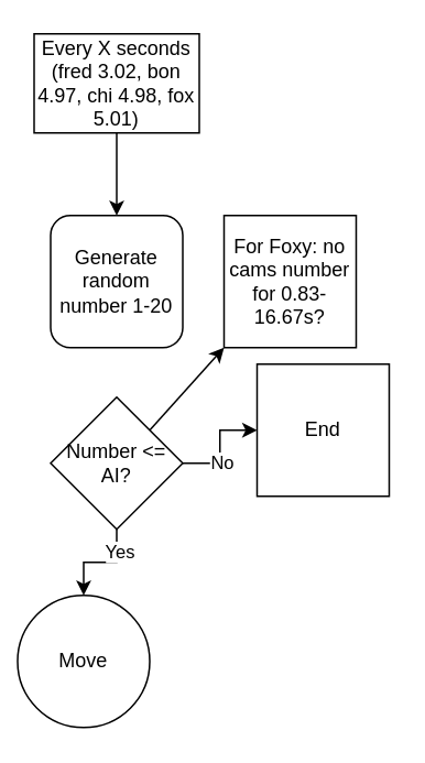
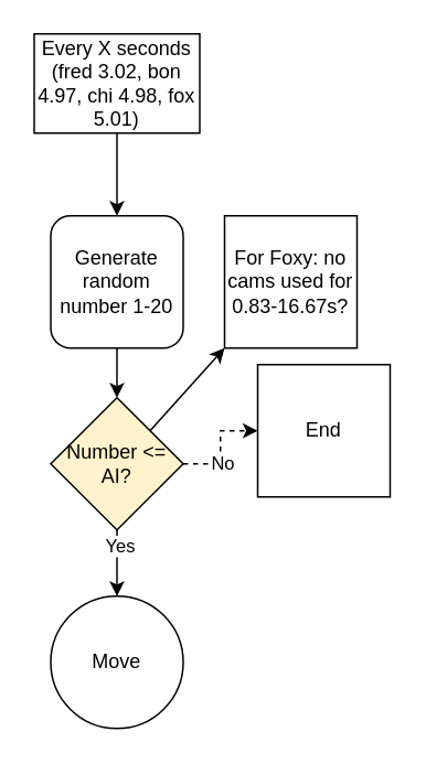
  <mxCell id="0" />
  <mxCell id="1" parent="0" />
  <mxCell id="2" value="&lt;div&gt;Every X seconds&lt;/div&gt;&lt;div&gt;(fred 3.02, bon 4.97, chi 4.98, fox 5.01)&lt;/div&gt;" style="rounded=0;whiteSpace=wrap;html=1;" vertex="1" parent="1"><mxGeometry x="20" y="20" width="100" height="60" as="geometry" /></mxCell>
  <mxCell id="3" value="Generate random number 1-20" style="whiteSpace=wrap;html=1;aspect=fixed;rounded=1;" vertex="1" parent="1"><mxGeometry x="30" y="130" width="80" height="80" as="geometry" /></mxCell>
  <mxCell id="4" value="" style="endArrow=classic;html=1;rounded=0;exitX=0.5;exitY=1;exitDx=0;exitDy=0;entryX=0.5;entryY=0;entryDx=0;entryDy=0;" edge="1" parent="1" source="2" target="3"><mxGeometry width="50" height="50" relative="1" as="geometry"><mxPoint x="215" y="110" as="sourcePoint" /><mxPoint x="265" y="60" as="targetPoint" /></mxGeometry></mxCell>
- <mxCell id="5" style="edgeStyle=orthogonalEdgeStyle;rounded=0;orthogonalLoop=1;jettySize=auto;html=1;exitX=1;exitY=0.5;exitDx=0;exitDy=0;entryX=0;entryY=0.5;entryDx=0;entryDy=0;" edge="1" parent="1" source="9" target="11"><mxGeometry relative="1" as="geometry" /></mxCell>
+ <mxCell id="5" style="edgeStyle=orthogonalEdgeStyle;rounded=0;orthogonalLoop=1;jettySize=auto;html=1;exitX=1;exitY=0.5;exitDx=0;exitDy=0;entryX=0;entryY=0.5;entryDx=0;entryDy=0;dashed=1;" edge="1" parent="1" source="9" target="11"><mxGeometry relative="1" as="geometry" /></mxCell>
  <mxCell id="6" value="No" style="edgeLabel;html=1;align=center;verticalAlign=middle;resizable=0;points=[];" vertex="1" connectable="0" parent="5"><mxGeometry x="-0.306" y="-1" relative="1" as="geometry"><mxPoint as="offset" /></mxGeometry></mxCell>
  <mxCell id="7" style="edgeStyle=orthogonalEdgeStyle;rounded=0;orthogonalLoop=1;jettySize=auto;html=1;exitX=0.5;exitY=1;exitDx=0;exitDy=0;entryX=0.5;entryY=0;entryDx=0;entryDy=0;" edge="1" parent="1" source="9" target="12"><mxGeometry relative="1" as="geometry" /></mxCell>
  <mxCell id="8" value="Yes" style="edgeLabel;html=1;align=center;verticalAlign=middle;resizable=0;points=[];" vertex="1" connectable="0" parent="7"><mxGeometry x="-0.559" y="1" relative="1" as="geometry"><mxPoint as="offset" /></mxGeometry></mxCell>
- <mxCell id="9" value="Number &amp;lt;= AI?" style="rhombus;whiteSpace=wrap;html=1;" vertex="1" parent="1"><mxGeometry x="30" y="240" width="80" height="80" as="geometry" /></mxCell>
+ <mxCell id="9" value="Number &amp;lt;= AI?" style="rhombus;whiteSpace=wrap;html=1;fillColor=#fff2cc;" vertex="1" parent="1"><mxGeometry x="30" y="240" width="80" height="80" as="geometry" /></mxCell>
+ <mxCell id="10" value="" style="endArrow=classic;html=1;rounded=0;exitX=0.5;exitY=1;exitDx=0;exitDy=0;entryX=0.5;entryY=0;entryDx=0;entryDy=0;" edge="1" parent="1" source="3" target="9"><mxGeometry width="50" height="50" relative="1" as="geometry"><mxPoint x="215" y="290" as="sourcePoint" /><mxPoint x="265" y="240" as="targetPoint" /></mxGeometry></mxCell>
  <mxCell id="11" value="End" style="whiteSpace=wrap;html=1;aspect=fixed;" vertex="1" parent="1"><mxGeometry x="155" y="220" width="80" height="80" as="geometry" /></mxCell>
- <mxCell id="12" value="Move" style="ellipse;whiteSpace=wrap;html=1;aspect=fixed;" vertex="1" parent="1"><mxGeometry x="10" y="360" width="80" height="80" as="geometry" /></mxCell>
+ <mxCell id="12" value="Move" style="ellipse;whiteSpace=wrap;html=1;aspect=fixed;" vertex="1" parent="1"><mxGeometry x="30" y="360" width="80" height="80" as="geometry" /></mxCell>
  <mxCell id="13" value="" style="endArrow=classic;html=1;rounded=0;exitX=1;exitY=0;exitDx=0;exitDy=0;" edge="1" parent="1" source="9"><mxGeometry width="50" height="50" relative="1" as="geometry"><mxPoint x="235" y="220" as="sourcePoint" /><mxPoint x="135" y="210" as="targetPoint" /></mxGeometry></mxCell>
- <mxCell id="14" value="For Foxy: no cams number for 0.83-16.67s?" style="whiteSpace=wrap;html=1;aspect=fixed;" vertex="1" parent="1"><mxGeometry x="135" y="130" width="80" height="80" as="geometry" /></mxCell>
+ <mxCell id="14" value="For Foxy: no cams used for 0.83-16.67s?" style="whiteSpace=wrap;html=1;aspect=fixed;" vertex="1" parent="1"><mxGeometry x="135" y="130" width="80" height="80" as="geometry" /></mxCell>
